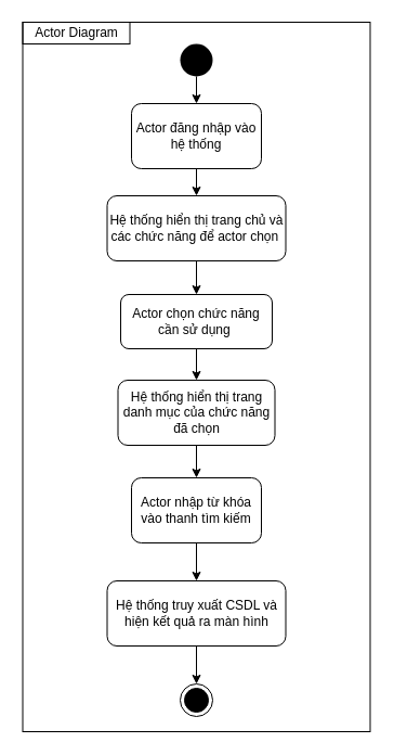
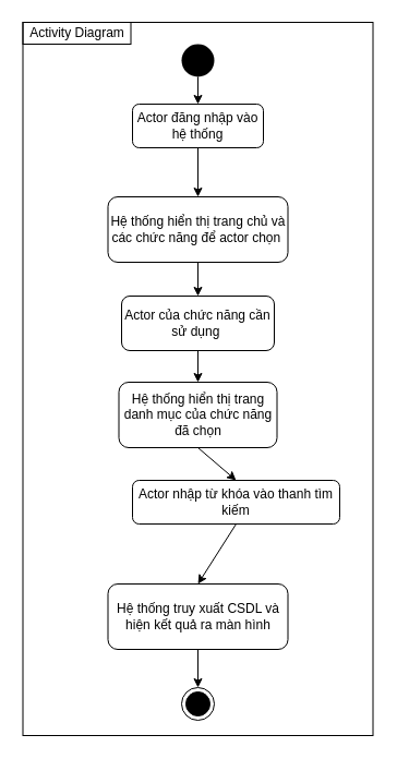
  <mxCell id="0" />
  <mxCell id="1" parent="0" />
  <mxCell id="2" value="" style="rounded=0;whiteSpace=wrap;html=1;fillColor=none;" parent="1" vertex="1"><mxGeometry x="20.5" y="20" width="321" height="654" as="geometry" /></mxCell>
  <mxCell id="3" value="" style="ellipse;fillColor=#000000;strokeColor=none;" parent="1" vertex="1"><mxGeometry x="166" y="40" width="30" height="30" as="geometry" /></mxCell>
  <mxCell id="4" value="" style="ellipse;html=1;shape=endState;fillColor=#000000;strokeColor=#000000;" parent="1" vertex="1"><mxGeometry x="166" y="630" width="30" height="30" as="geometry" /></mxCell>
- <mxCell id="5" value="Actor đăng nhập vào hệ thống" style="rounded=1;whiteSpace=wrap;html=1;" parent="1" vertex="1"><mxGeometry x="121" y="95" width="120" height="60" as="geometry" /></mxCell>
+ <mxCell id="5" value="Actor đăng nhập vào hệ thống" style="rounded=1;whiteSpace=wrap;html=1;" parent="1" vertex="1"><mxGeometry x="121" y="95" width="120" height="40" as="geometry" /></mxCell>
  <mxCell id="6" value="Hệ thống hiển thị trang chủ và các chức năng để actor chọn&amp;nbsp;" style="rounded=1;whiteSpace=wrap;html=1;" parent="1" vertex="1"><mxGeometry x="98.5" y="180" width="165" height="60" as="geometry" /></mxCell>
- <mxCell id="7" value="Actor chọn chức năng cần sử dụng&amp;nbsp;" style="rounded=1;whiteSpace=wrap;html=1;" parent="1" vertex="1"><mxGeometry x="111" y="271" width="140" height="50" as="geometry" /></mxCell>
+ <mxCell id="7" value="Actor của chức năng cần sử dụng&amp;nbsp;" style="rounded=1;whiteSpace=wrap;html=1;" parent="1" vertex="1"><mxGeometry x="111" y="271" width="140" height="50" as="geometry" /></mxCell>
  <mxCell id="8" value="Hệ thống hiển thị trang danh mục của chức năng đã chọn" style="rounded=1;whiteSpace=wrap;html=1;" parent="1" vertex="1"><mxGeometry x="108.5" y="350" width="145" height="60" as="geometry" /></mxCell>
- <mxCell id="9" value="Actor nhập từ khóa vào thanh tìm kiếm" style="rounded=1;whiteSpace=wrap;html=1;" parent="1" vertex="1"><mxGeometry x="121" y="440" width="120" height="60" as="geometry" /></mxCell>
+ <mxCell id="9" value="Actor nhập từ khóa vào thanh tìm kiếm" style="rounded=1;whiteSpace=wrap;html=1;" parent="1" vertex="1"><mxGeometry x="121" y="440" width="190" height="40" as="geometry" /></mxCell>
  <mxCell id="10" value="Hệ thống truy xuất CSDL và hiện kết quả ra màn hình" style="rounded=1;whiteSpace=wrap;html=1;" parent="1" vertex="1"><mxGeometry x="98.5" y="535" width="165" height="60" as="geometry" /></mxCell>
  <mxCell id="11" value="" style="endArrow=classic;html=1;exitX=0.5;exitY=1;exitDx=0;exitDy=0;entryX=0.5;entryY=0;entryDx=0;entryDy=0;" parent="1" source="3" target="5" edge="1"><mxGeometry width="50" height="50" relative="1" as="geometry"><mxPoint x="396" y="270" as="sourcePoint" /><mxPoint x="446" y="220" as="targetPoint" /></mxGeometry></mxCell>
  <mxCell id="12" value="" style="endArrow=classic;html=1;exitX=0.5;exitY=1;exitDx=0;exitDy=0;entryX=0.5;entryY=0;entryDx=0;entryDy=0;" parent="1" source="5" target="6" edge="1"><mxGeometry width="50" height="50" relative="1" as="geometry"><mxPoint x="306" y="205" as="sourcePoint" /><mxPoint x="356" y="155" as="targetPoint" /></mxGeometry></mxCell>
  <mxCell id="13" value="" style="endArrow=classic;html=1;entryX=0.5;entryY=0;entryDx=0;entryDy=0;exitX=0.5;exitY=1;exitDx=0;exitDy=0;" parent="1" source="6" target="7" edge="1"><mxGeometry width="50" height="50" relative="1" as="geometry"><mxPoint x="46" y="345" as="sourcePoint" /><mxPoint x="96" y="295" as="targetPoint" /></mxGeometry></mxCell>
  <mxCell id="14" value="" style="endArrow=classic;html=1;exitX=0.5;exitY=1;exitDx=0;exitDy=0;entryX=0.5;entryY=0;entryDx=0;entryDy=0;" parent="1" source="7" target="8" edge="1"><mxGeometry width="50" height="50" relative="1" as="geometry"><mxPoint x="286" y="435" as="sourcePoint" /><mxPoint x="336" y="385" as="targetPoint" /></mxGeometry></mxCell>
  <mxCell id="15" value="" style="endArrow=classic;html=1;entryX=0.5;entryY=0;entryDx=0;entryDy=0;exitX=0.5;exitY=1;exitDx=0;exitDy=0;" parent="1" source="8" target="9" edge="1"><mxGeometry width="50" height="50" relative="1" as="geometry"><mxPoint x="-4" y="535" as="sourcePoint" /><mxPoint x="46" y="485" as="targetPoint" /></mxGeometry></mxCell>
  <mxCell id="16" value="" style="endArrow=classic;html=1;exitX=0.5;exitY=1;exitDx=0;exitDy=0;entryX=0.5;entryY=0;entryDx=0;entryDy=0;" parent="1" source="9" target="10" edge="1"><mxGeometry width="50" height="50" relative="1" as="geometry"><mxPoint x="156" y="625" as="sourcePoint" /><mxPoint x="206" y="575" as="targetPoint" /></mxGeometry></mxCell>
  <mxCell id="17" value="" style="endArrow=classic;html=1;entryX=0.5;entryY=0;entryDx=0;entryDy=0;exitX=0.5;exitY=1;exitDx=0;exitDy=0;" parent="1" source="10" target="4" edge="1"><mxGeometry width="50" height="50" relative="1" as="geometry"><mxPoint x="-4" y="725" as="sourcePoint" /><mxPoint x="181" y="627" as="targetPoint" /></mxGeometry></mxCell>
- <mxCell id="18" value="Actor Diagram" style="rounded=0;whiteSpace=wrap;html=1;fillColor=none;" parent="1" vertex="1"><mxGeometry x="20.5" y="20" width="99" height="20" as="geometry" /></mxCell>
+ <mxCell id="18" value="Activity Diagram" style="rounded=0;whiteSpace=wrap;html=1;fillColor=none;" parent="1" vertex="1"><mxGeometry x="20.5" y="20" width="99" height="20" as="geometry" /></mxCell>
